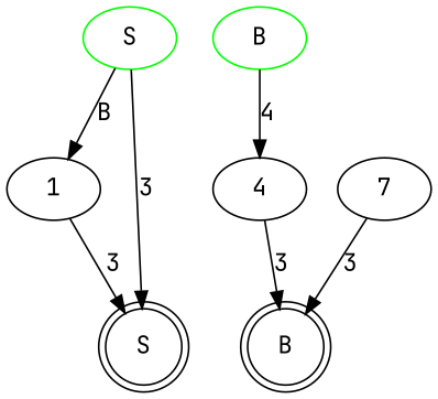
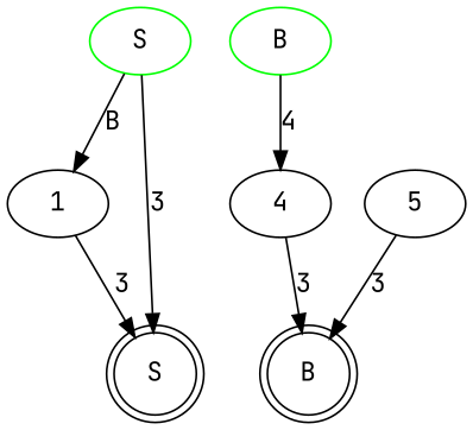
  digraph {
    fontname="JetBrains Mono"
    node [fontname="JetBrains Mono"]
    edge [fontname="JetBrains Mono"]
    n1 [color=green label=S]
    1
    n3 [label=S shape=doublecircle]
    n4 [color=green label=B]
    4
    n6 [label=B shape=doublecircle]
-   5 [label=7]
+   5
    n1 -> 1 [label=B]
    n1 -> n3 [label=3]
    1 -> n3 [label=3]
    n4 -> 4 [label=4]
    4 -> n6 [label=3]
    5 -> n6 [label=3]
  }
